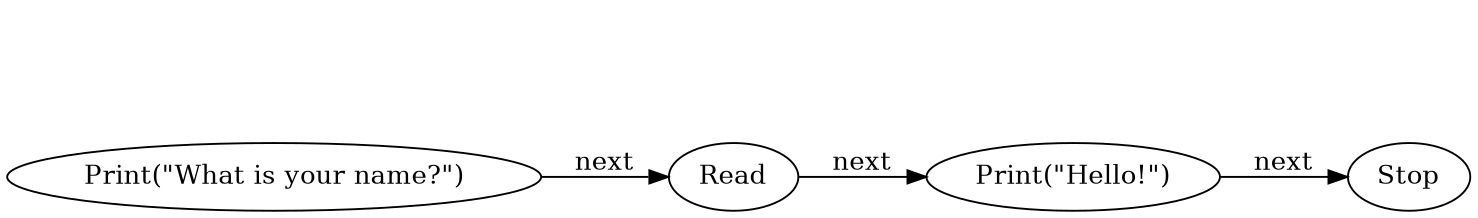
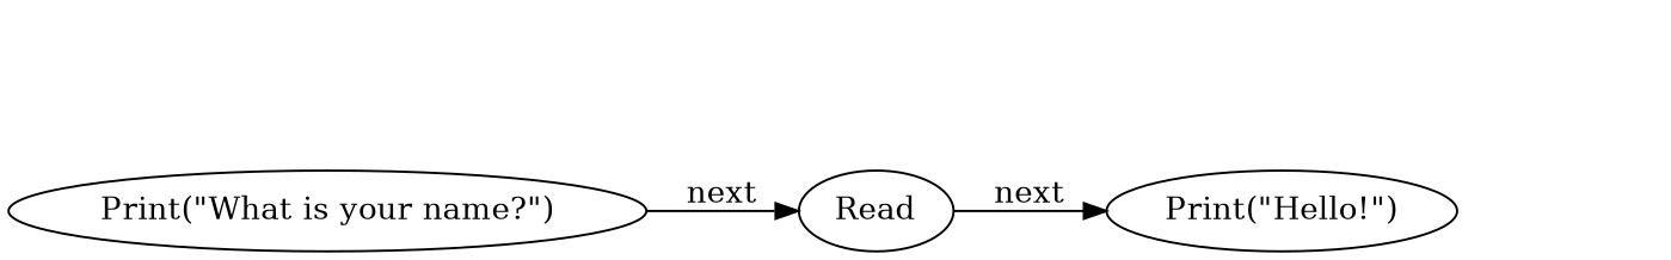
  digraph {
    rankdir=LR
    edge [style=invis]
    n1 [label="::" style=invis]
    n2 [label="Print(\"What is your name?\")"]
    n3 [label="::" style=invis]
    n4 [label=Read]
    n5 [label="::" style=invis]
    n6 [label="Print(\"Hello!\")"]
    n7 [label=Nil style=invis]
-   n8 [label=Stop]
    subgraph sub_1 {
      rank=same
      n1
      n2
    }
    subgraph sub_2 {
      rank=same
      n3
      n4
    }
    subgraph sub_3 {
      rank=same
      n5
      n6
    }
    n1 -> n2
    n1 -> n3
    n2 -> n4 [label=next style=""]
    n3 -> n4
    n3 -> n5
    n4 -> n6 [label=next style=""]
    n5 -> n6
    n5 -> n7
-   n6 -> n8 [label=next style=""]
  }
